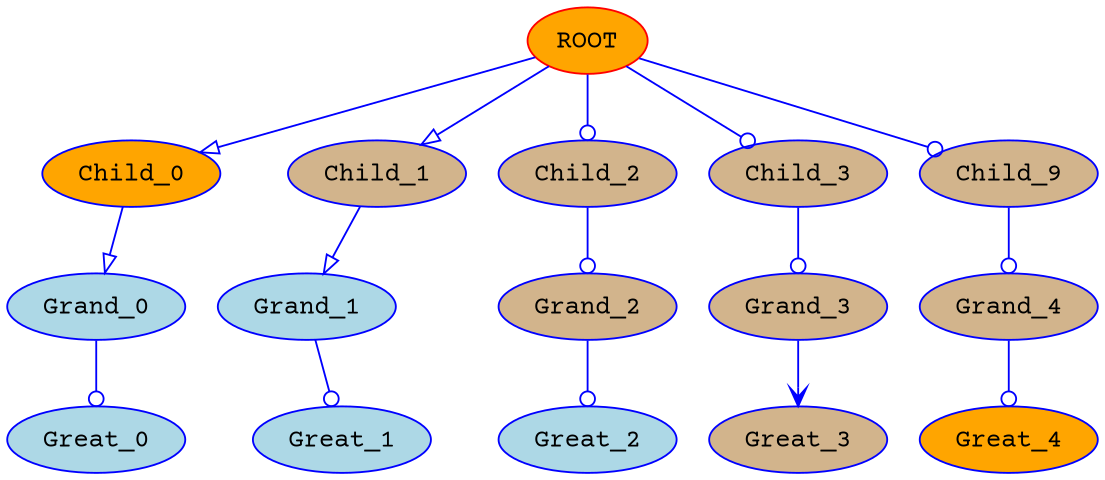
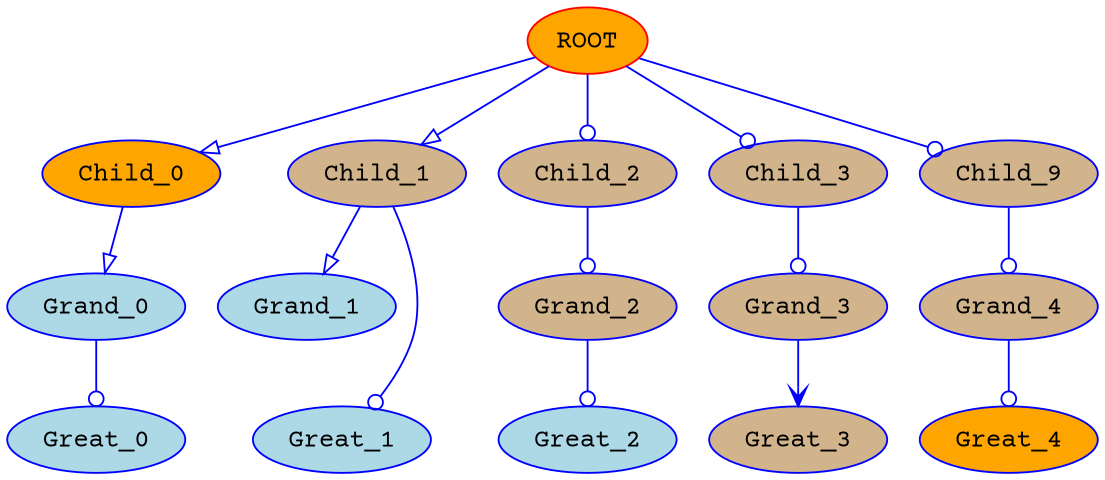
  strict digraph {
    fontname="Courier Prime"
    node [color=blue fillcolor=tan fontname="Courier Prime" style=filled]
    edge [arrowhead=odot color=blue fontname="Courier Prime"]
    ROOT [color=red fillcolor=orange]
    Child_0 [fillcolor=orange]
    Child_1
    Child_2
    Child_3
    n6 [label=Child_9]
    Grand_0 [fillcolor=lightblue]
    Grand_1 [fillcolor=lightblue]
    Grand_2
    Grand_3
    Grand_4
    Great_0 [fillcolor=lightblue]
    Great_1 [fillcolor=lightblue]
    Great_2 [fillcolor=lightblue]
    Great_3
    Great_4 [fillcolor=orange]
    ROOT -> Child_0 [arrowhead=onormal]
    ROOT -> Child_1 [arrowhead=onormal]
    ROOT -> Child_2
    ROOT -> Child_3
    ROOT -> n6
    Child_0 -> Grand_0 [arrowhead=onormal]
    Child_1 -> Grand_1 [arrowhead=onormal]
    Child_2 -> Grand_2
    Child_3 -> Grand_3
    n6 -> Grand_4
    Grand_0 -> Great_0
-   Grand_1 -> Great_1
+   Child_1 -> Great_1
    Grand_2 -> Great_2
    Grand_3 -> Great_3 [arrowhead=vee]
    Grand_4 -> Great_4
  }
